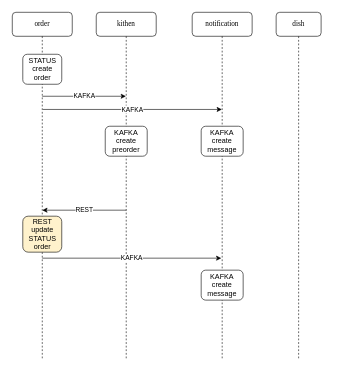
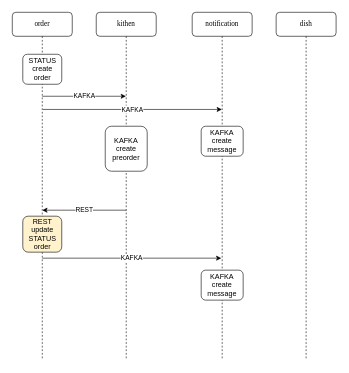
  <mxCell id="0" />
  <mxCell id="1" parent="0" />
  <mxCell id="2" value="kithen" style="shape=umlLifeline;perimeter=lifelinePerimeter;whiteSpace=wrap;html=1;container=1;collapsible=0;recursiveResize=0;outlineConnect=0;rounded=1;shadow=0;comic=0;labelBackgroundColor=none;strokeWidth=1;fontFamily=Verdana;fontSize=12;align=center;" parent="1" vertex="1"><mxGeometry x="160" y="20" width="100" height="580" as="geometry" /></mxCell>
- <mxCell id="3" value="KAFKA&lt;br&gt;create&lt;br&gt;preorder" style="rounded=1;whiteSpace=wrap;html=1;" vertex="1" parent="2"><mxGeometry x="15" y="190" width="70" height="50" as="geometry" /></mxCell>
+ <mxCell id="3" value="KAFKA&lt;br&gt;create&lt;br&gt;preorder" style="rounded=1;whiteSpace=wrap;html=1;" vertex="1" parent="2"><mxGeometry x="15" y="190" width="70" height="75" as="geometry" /></mxCell>
  <mxCell id="4" value="KAFKA" style="endArrow=classic;html=1;rounded=0;" edge="1" parent="2"><mxGeometry relative="1" as="geometry"><mxPoint x="-90" y="410" as="sourcePoint" /><mxPoint x="208.5" y="410" as="targetPoint" /></mxGeometry></mxCell>
  <mxCell id="5" value="notification" style="shape=umlLifeline;perimeter=lifelinePerimeter;whiteSpace=wrap;html=1;container=1;collapsible=0;recursiveResize=0;outlineConnect=0;rounded=1;shadow=0;comic=0;labelBackgroundColor=none;strokeWidth=1;fontFamily=Verdana;fontSize=12;align=center;" parent="1" vertex="1"><mxGeometry x="320" y="20" width="100" height="580" as="geometry" /></mxCell>
  <mxCell id="6" value="KAFKA&lt;br&gt;create message" style="rounded=1;whiteSpace=wrap;html=1;" vertex="1" parent="5"><mxGeometry x="15" y="190" width="70" height="50" as="geometry" /></mxCell>
  <mxCell id="7" value="KAFKA&lt;br&gt;create message" style="rounded=1;whiteSpace=wrap;html=1;" vertex="1" parent="5"><mxGeometry x="15" y="430" width="70" height="50" as="geometry" /></mxCell>
- <mxCell id="8" value="dish" style="shape=umlLifeline;perimeter=lifelinePerimeter;whiteSpace=wrap;html=1;container=1;collapsible=0;recursiveResize=0;outlineConnect=0;rounded=1;shadow=0;comic=0;labelBackgroundColor=none;strokeWidth=1;fontFamily=Verdana;fontSize=12;align=center;" parent="1" vertex="1"><mxGeometry x="460" y="20" width="75" height="580" as="geometry" /></mxCell>
+ <mxCell id="8" value="dish" style="shape=umlLifeline;perimeter=lifelinePerimeter;whiteSpace=wrap;html=1;container=1;collapsible=0;recursiveResize=0;outlineConnect=0;rounded=1;shadow=0;comic=0;labelBackgroundColor=none;strokeWidth=1;fontFamily=Verdana;fontSize=12;align=center;" parent="1" vertex="1"><mxGeometry x="460" y="20" width="100" height="580" as="geometry" /></mxCell>
  <mxCell id="9" value="order" style="shape=umlLifeline;perimeter=lifelinePerimeter;whiteSpace=wrap;html=1;container=1;collapsible=0;recursiveResize=0;outlineConnect=0;rounded=1;shadow=0;comic=0;labelBackgroundColor=none;strokeWidth=1;fontFamily=Verdana;fontSize=12;align=center;" parent="1" vertex="1"><mxGeometry x="20" y="20" width="100" height="580" as="geometry" /></mxCell>
  <mxCell id="10" value="STATUS &lt;br&gt;create&lt;br&gt;order" style="rounded=1;whiteSpace=wrap;html=1;" vertex="1" parent="9"><mxGeometry x="17.5" y="70" width="65" height="50" as="geometry" /></mxCell>
  <mxCell id="11" value="KAFKA" style="endArrow=classic;html=1;rounded=0;" edge="1" parent="9" target="2"><mxGeometry relative="1" as="geometry"><mxPoint x="50" y="140" as="sourcePoint" /><mxPoint x="150" y="140" as="targetPoint" /></mxGeometry></mxCell>
  <mxCell id="12" value="REST" style="endArrow=classic;html=1;rounded=0;" edge="1" parent="9"><mxGeometry relative="1" as="geometry"><mxPoint x="190" y="330" as="sourcePoint" /><mxPoint x="50" y="330" as="targetPoint" /></mxGeometry></mxCell>
  <mxCell id="13" value="REST &lt;br&gt;update STATUS&lt;br&gt;order" style="rounded=1;whiteSpace=wrap;html=1;fillColor=#fff2cc;" vertex="1" parent="9"><mxGeometry x="17.5" y="340" width="65" height="60" as="geometry" /></mxCell>
  <mxCell id="14" value="KAFKA" style="endArrow=classic;html=1;rounded=0;" edge="1" parent="1" target="5"><mxGeometry relative="1" as="geometry"><mxPoint x="71" y="182" as="sourcePoint" /><mxPoint x="360.5" y="182" as="targetPoint" /></mxGeometry></mxCell>
